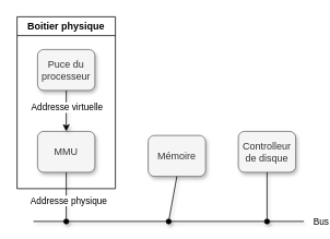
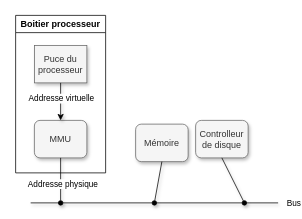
  <mxCell id="0" />
  <mxCell id="1" parent="0" />
  <mxCell id="2" value="" style="endArrow=none;html=1;rounded=0;shadow=1;" edge="1" parent="1"><mxGeometry width="50" height="50" relative="1" as="geometry"><mxPoint x="40" y="270" as="sourcePoint" /><mxPoint x="370" y="270" as="targetPoint" /></mxGeometry></mxCell>
  <mxCell id="3" value="Bus" style="edgeLabel;html=1;align=center;verticalAlign=middle;resizable=0;points=[];" vertex="1" connectable="0" parent="2"><mxGeometry x="0.404" y="-1" relative="1" as="geometry"><mxPoint x="118" y="-1" as="offset" /></mxGeometry></mxCell>
- <mxCell id="4" value="Boitier physique" style="swimlane;whiteSpace=wrap;html=1;" vertex="1" parent="1"><mxGeometry x="20" y="20" width="120" height="210" as="geometry" /></mxCell>
- <mxCell id="5" value="Puce du processeur" style="rounded=1;whiteSpace=wrap;html=1;fillColor=#f5f5f5;fontColor=#333333;strokeColor=#666666;shadow=1;" vertex="1" parent="4"><mxGeometry x="25" y="40" width="70" height="50" as="geometry" /></mxCell>
+ <mxCell id="4" value="Boitier processeur" style="swimlane;whiteSpace=wrap;html=1;" vertex="1" parent="1"><mxGeometry x="20" y="20" width="120" height="210" as="geometry" /></mxCell>
+ <mxCell id="5" value="Puce du processeur" style="whiteSpace=wrap;html=1;fillColor=#f5f5f5;fontColor=#333333;strokeColor=#666666;shadow=1;rounded=0;" vertex="1" parent="4"><mxGeometry x="25" y="40" width="70" height="50" as="geometry" /></mxCell>
  <mxCell id="6" value="MMU" style="rounded=1;whiteSpace=wrap;html=1;fillColor=#f5f5f5;fontColor=#333333;strokeColor=#666666;shadow=1;" vertex="1" parent="4"><mxGeometry x="25" y="140" width="70" height="50" as="geometry" /></mxCell>
  <mxCell id="7" value="" style="endArrow=classic;html=1;rounded=0;exitX=0.5;exitY=1;exitDx=0;exitDy=0;startFill=0;shadow=1;" edge="1" parent="4" source="5" target="6"><mxGeometry width="50" height="50" relative="1" as="geometry"><mxPoint x="290" y="290" as="sourcePoint" /><mxPoint x="340" y="240" as="targetPoint" /></mxGeometry></mxCell>
  <mxCell id="8" value="Addresse virtuelle" style="edgeLabel;html=1;align=center;verticalAlign=middle;resizable=0;points=[];" vertex="1" connectable="0" parent="7"><mxGeometry x="-0.064" y="1" relative="1" as="geometry"><mxPoint x="-1" y="-3" as="offset" /></mxGeometry></mxCell>
  <mxCell id="9" value="" style="endArrow=oval;html=1;rounded=0;endFill=1;shadow=1;" edge="1" parent="1"><mxGeometry width="50" height="50" relative="1" as="geometry"><mxPoint x="80" y="210" as="sourcePoint" /><mxPoint x="80" y="270" as="targetPoint" /></mxGeometry></mxCell>
  <mxCell id="10" value="Addresse physique" style="edgeLabel;html=1;align=center;verticalAlign=middle;resizable=0;points=[];" vertex="1" connectable="0" parent="9"><mxGeometry x="0.135" y="2" relative="1" as="geometry"><mxPoint as="offset" /></mxGeometry></mxCell>
  <mxCell id="11" value="Mémoire" style="rounded=1;whiteSpace=wrap;html=1;fillColor=#f5f5f5;fontColor=#333333;strokeColor=#666666;shadow=1;" vertex="1" parent="1"><mxGeometry x="180" y="165" width="70" height="50" as="geometry" /></mxCell>
- <mxCell id="12" value="Controlleur de disque" style="rounded=1;whiteSpace=wrap;html=1;fillColor=#f5f5f5;fontColor=#333333;strokeColor=#666666;shadow=1;" vertex="1" parent="1"><mxGeometry x="290" y="160" width="70" height="50" as="geometry" /></mxCell>
+ <mxCell id="12" value="Controlleur de disque" style="rounded=1;whiteSpace=wrap;html=1;fillColor=#f5f5f5;fontColor=#333333;strokeColor=#666666;shadow=1;" vertex="1" parent="1"><mxGeometry x="260" y="160" width="70" height="50" as="geometry" /></mxCell>
  <mxCell id="13" value="" style="endArrow=oval;html=1;rounded=0;exitX=0.5;exitY=1;exitDx=0;exitDy=0;endFill=1;shadow=1;" edge="1" parent="1" source="11"><mxGeometry width="50" height="50" relative="1" as="geometry"><mxPoint x="205" y="190" as="sourcePoint" /><mxPoint x="205" y="270" as="targetPoint" /></mxGeometry></mxCell>
  <mxCell id="14" value="" style="endArrow=oval;html=1;rounded=0;endFill=1;exitX=0.5;exitY=1;exitDx=0;exitDy=0;shadow=1;" edge="1" parent="1" source="12"><mxGeometry width="50" height="50" relative="1" as="geometry"><mxPoint x="330" y="220" as="sourcePoint" /><mxPoint x="325" y="270" as="targetPoint" /></mxGeometry></mxCell>
